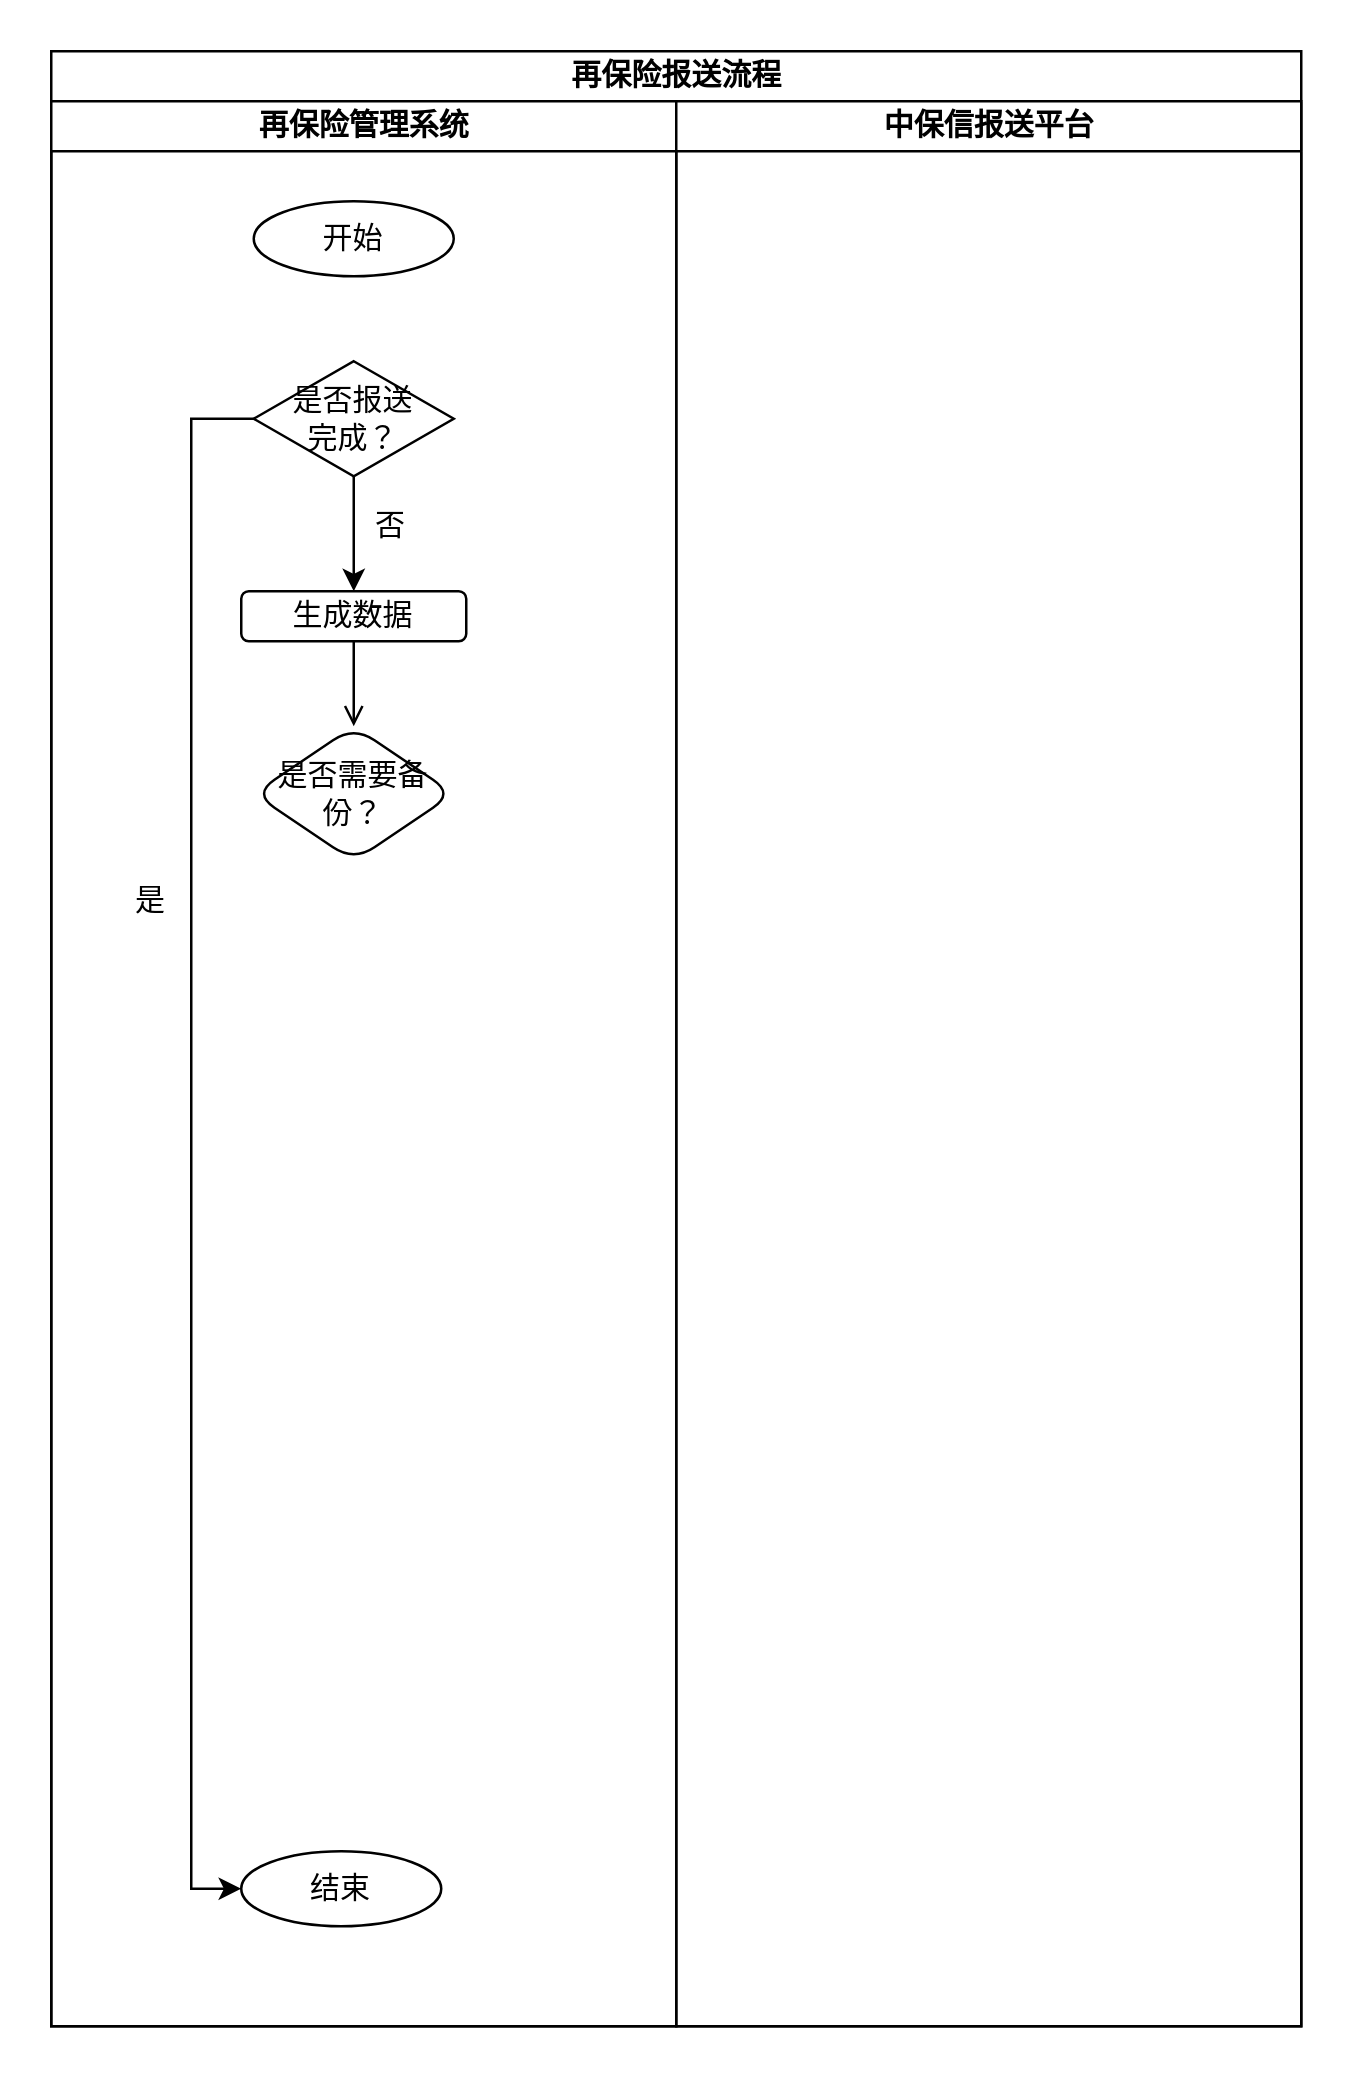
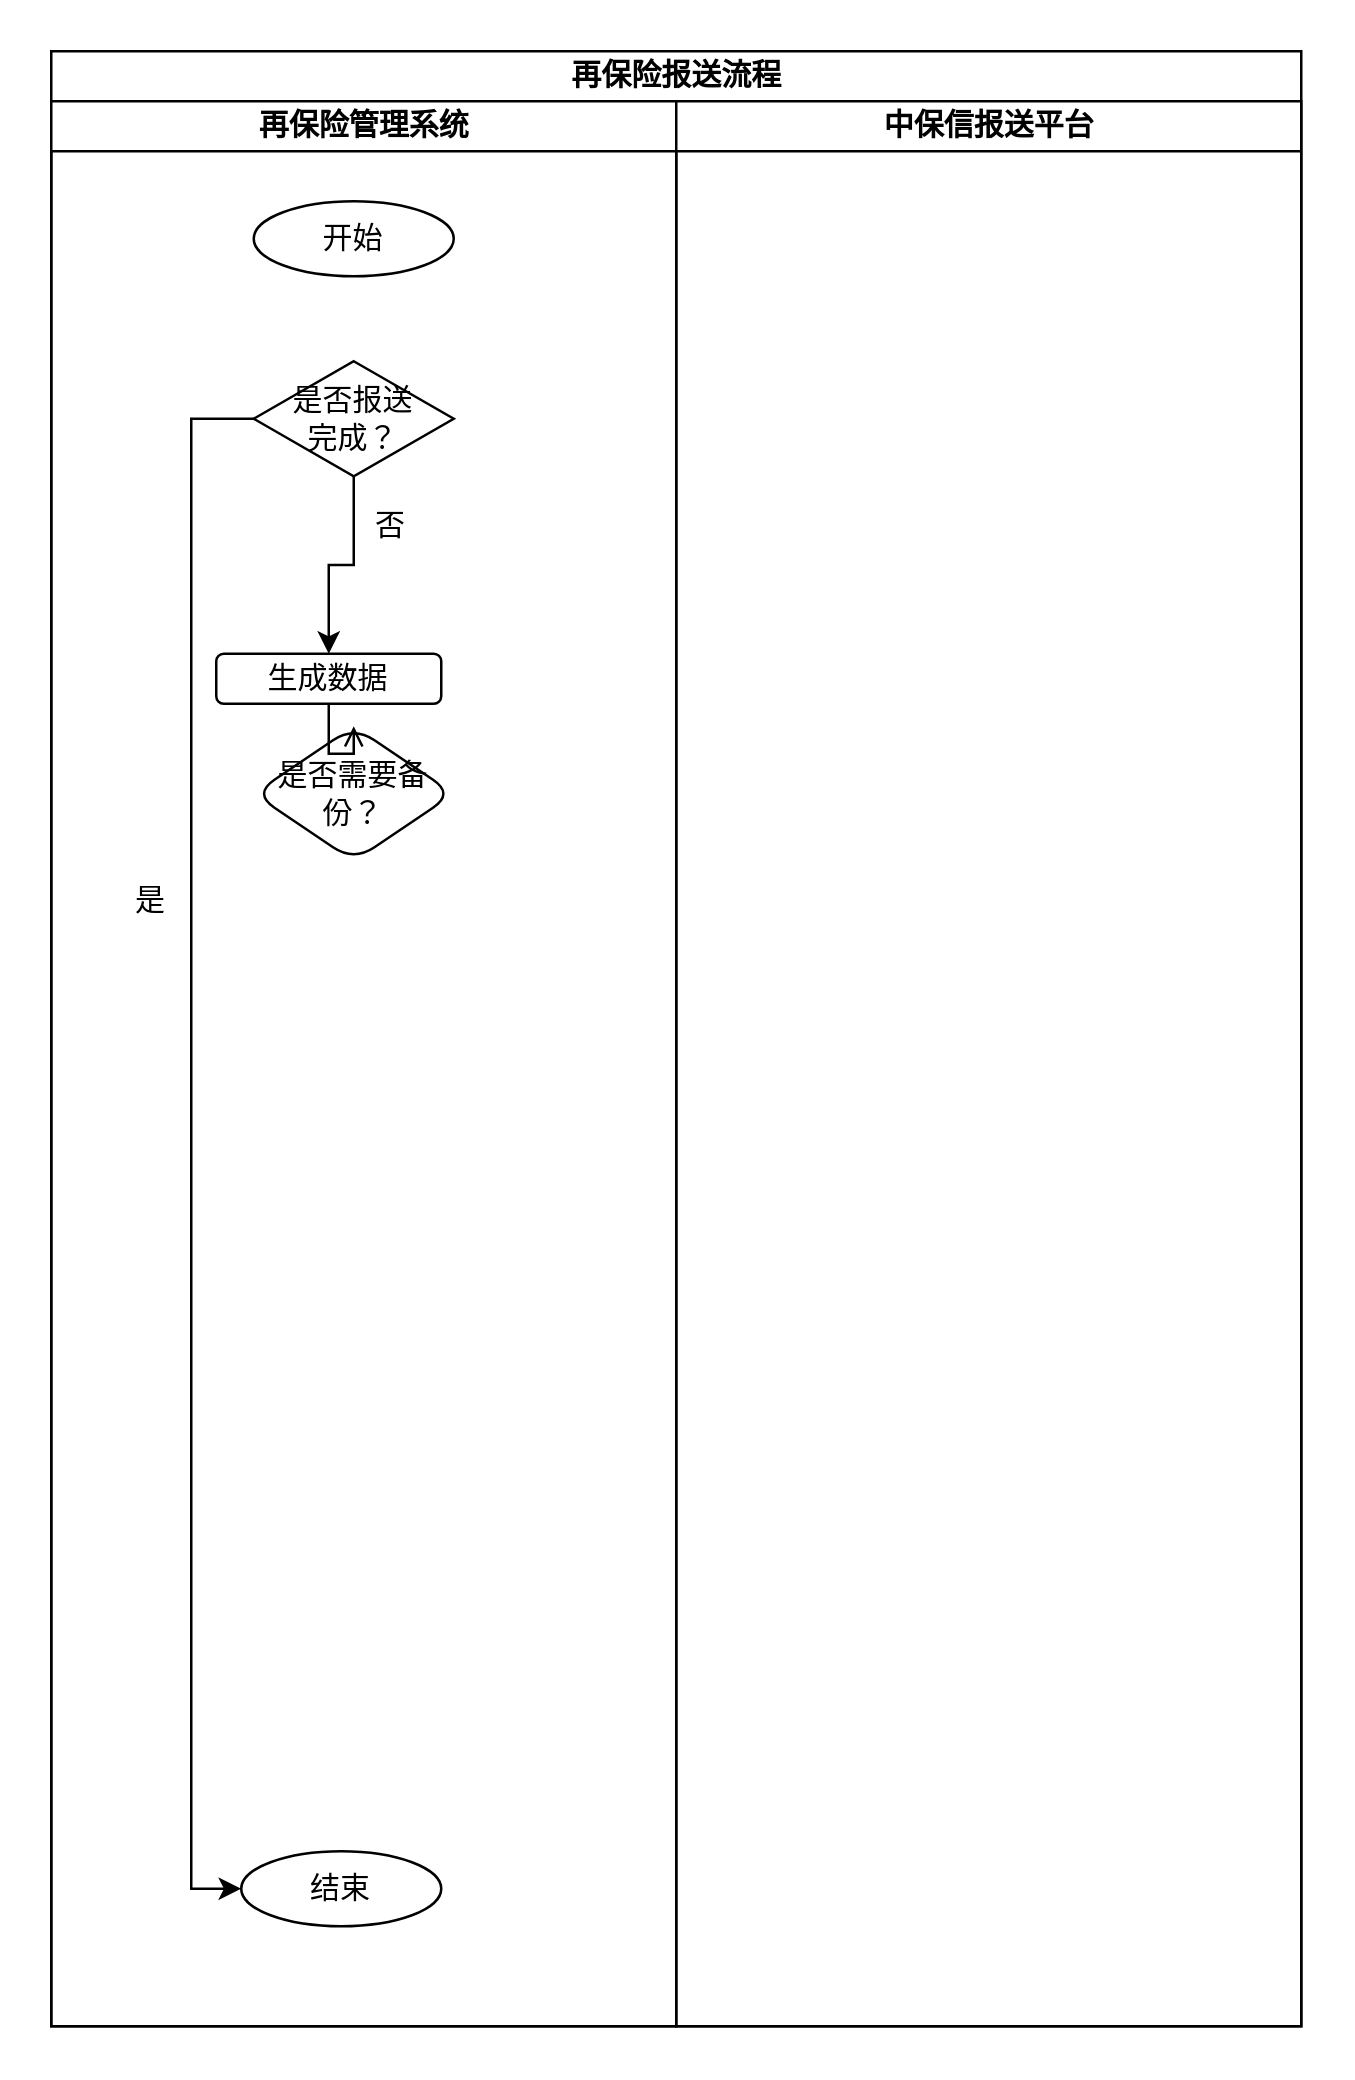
  <mxCell id="0" />
  <mxCell id="1" parent="0" />
  <mxCell id="2" value="再保险报送流程" style="swimlane;html=1;childLayout=stackLayout;resizeParent=1;resizeParentMax=0;startSize=20;" vertex="1" parent="1"><mxGeometry x="20" y="20" width="500" height="790" as="geometry" /></mxCell>
  <mxCell id="3" value="再保险管理系统" style="swimlane;html=1;startSize=20;" vertex="1" parent="2"><mxGeometry y="20" width="250" height="770" as="geometry" /></mxCell>
  <mxCell id="4" value="开始" style="ellipse;whiteSpace=wrap;html=1;" vertex="1" parent="3"><mxGeometry x="81" y="40" width="80" height="30" as="geometry" /></mxCell>
- <mxCell id="5" value="生成数据" style="rounded=1;whiteSpace=wrap;html=1;" vertex="1" parent="3"><mxGeometry x="76" y="196" width="90" height="20" as="geometry" /></mxCell>
+ <mxCell id="5" value="生成数据" style="rounded=1;whiteSpace=wrap;html=1;" vertex="1" parent="3"><mxGeometry x="66" y="221" width="90" height="20" as="geometry" /></mxCell>
  <mxCell id="6" style="edgeStyle=orthogonalEdgeStyle;rounded=0;orthogonalLoop=1;jettySize=auto;html=1;exitX=0;exitY=0.5;exitDx=0;exitDy=0;entryX=0;entryY=0.5;entryDx=0;entryDy=0;" edge="1" parent="3" source="8" target="9"><mxGeometry relative="1" as="geometry" /></mxCell>
  <mxCell id="7" style="edgeStyle=orthogonalEdgeStyle;rounded=0;orthogonalLoop=1;jettySize=auto;html=1;exitX=0.5;exitY=1;exitDx=0;exitDy=0;entryX=0.5;entryY=0;entryDx=0;entryDy=0;" edge="1" parent="3" source="8" target="5"><mxGeometry relative="1" as="geometry" /></mxCell>
  <mxCell id="8" value="是否报送&lt;br&gt;完成？" style="rhombus;whiteSpace=wrap;html=1;" vertex="1" parent="3"><mxGeometry x="81" y="104" width="80" height="46" as="geometry" /></mxCell>
  <mxCell id="9" value="结束" style="ellipse;whiteSpace=wrap;html=1;" vertex="1" parent="3"><mxGeometry x="76" y="700" width="80" height="30" as="geometry" /></mxCell>
  <mxCell id="10" value="是" style="text;html=1;strokeColor=none;fillColor=none;align=center;verticalAlign=middle;whiteSpace=wrap;rounded=0;" vertex="1" parent="3"><mxGeometry x="20" y="310" width="40" height="20" as="geometry" /></mxCell>
  <mxCell id="11" value="否" style="text;html=1;strokeColor=none;fillColor=none;align=center;verticalAlign=middle;whiteSpace=wrap;rounded=0;" vertex="1" parent="3"><mxGeometry x="116" y="160" width="40" height="20" as="geometry" /></mxCell>
  <mxCell id="12" value="是否需要备份？" style="rhombus;whiteSpace=wrap;html=1;rounded=1;" vertex="1" parent="3"><mxGeometry x="81" y="250" width="80" height="54" as="geometry" /></mxCell>
  <mxCell id="13" value="" style="edgeStyle=orthogonalEdgeStyle;rounded=0;orthogonalLoop=1;jettySize=auto;html=1;endArrow=open;" edge="1" parent="3" source="5" target="12"><mxGeometry relative="1" as="geometry" /></mxCell>
  <mxCell id="14" value="中保信报送平台" style="swimlane;html=1;startSize=20;" vertex="1" parent="2"><mxGeometry x="250" y="20" width="250" height="770" as="geometry"><mxRectangle x="130" y="20" width="30" height="760" as="alternateBounds" /></mxGeometry></mxCell>
